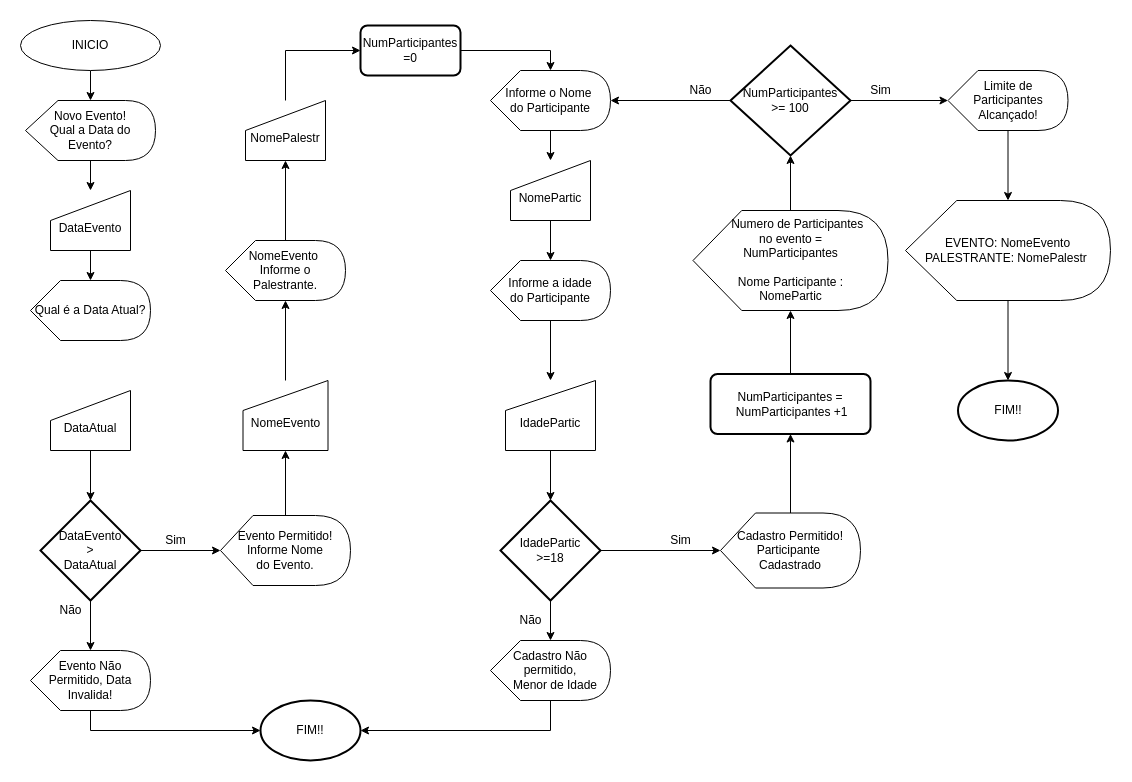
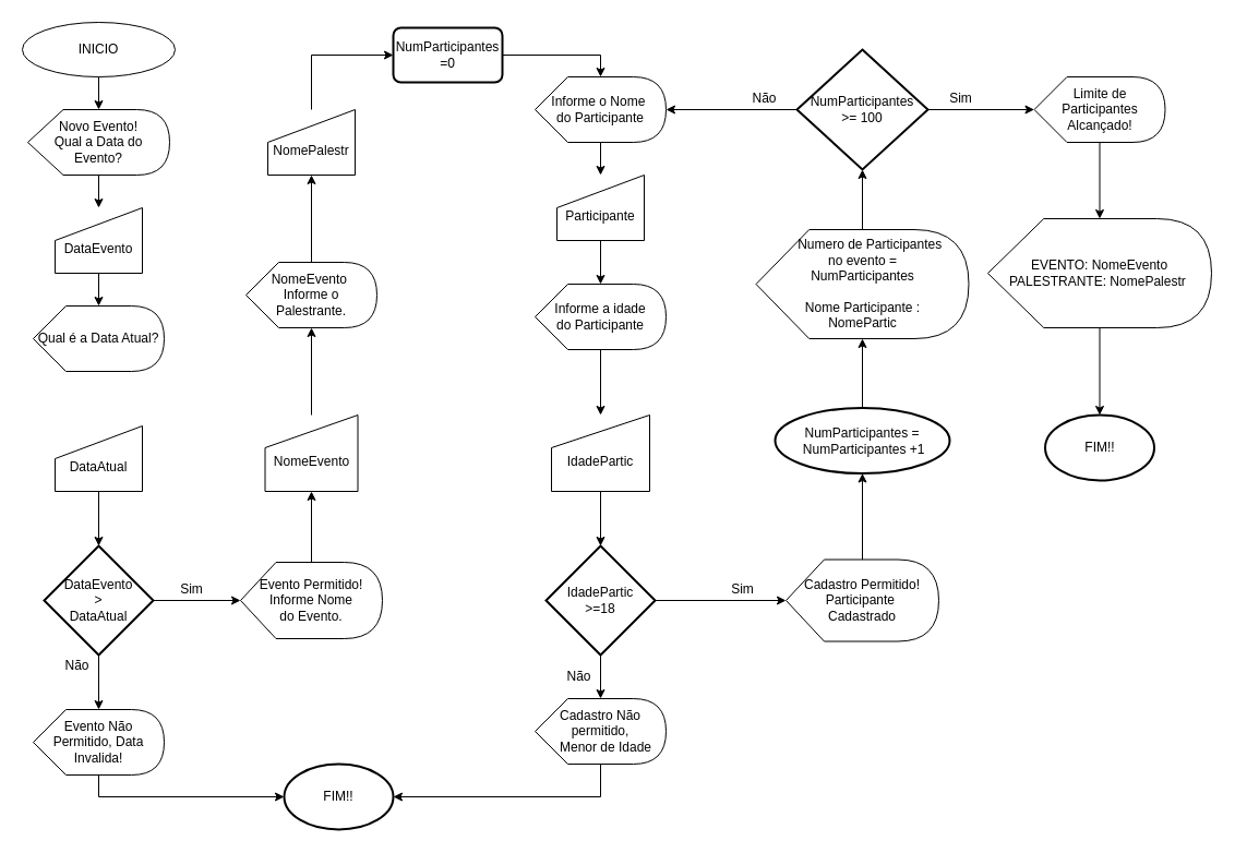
  <mxCell id="0" />
  <mxCell id="1" parent="0" />
  <mxCell id="2" value="" style="edgeStyle=orthogonalEdgeStyle;rounded=0;orthogonalLoop=1;jettySize=auto;html=1;" edge="1" parent="1" source="3" target="5"><mxGeometry relative="1" as="geometry" /></mxCell>
  <mxCell id="3" value="INICIO" style="ellipse;whiteSpace=wrap;html=1;" parent="1" vertex="1"><mxGeometry x="20" y="20" width="140" height="50" as="geometry" /></mxCell>
  <mxCell id="4" value="" style="edgeStyle=orthogonalEdgeStyle;rounded=0;orthogonalLoop=1;jettySize=auto;html=1;" edge="1" parent="1" source="5" target="7"><mxGeometry relative="1" as="geometry" /></mxCell>
  <mxCell id="5" value="Novo Evento!&lt;br&gt;Qual a Data do Evento?" style="shape=display;whiteSpace=wrap;html=1;size=0.25;" vertex="1" parent="1"><mxGeometry x="25" y="100" width="130" height="60" as="geometry" /></mxCell>
  <mxCell id="6" value="" style="edgeStyle=orthogonalEdgeStyle;rounded=0;orthogonalLoop=1;jettySize=auto;html=1;" edge="1" parent="1" source="7" target="8"><mxGeometry relative="1" as="geometry" /></mxCell>
  <mxCell id="7" value="&lt;br&gt;DataEvento" style="shape=manualInput;whiteSpace=wrap;html=1;" vertex="1" parent="1"><mxGeometry x="50" y="190" width="80" height="60" as="geometry" /></mxCell>
  <mxCell id="8" value="Qual é a Data Atual?" style="shape=display;whiteSpace=wrap;html=1;" vertex="1" parent="1"><mxGeometry x="30" y="280" width="120" height="60" as="geometry" /></mxCell>
  <mxCell id="9" value="Sim" style="text;html=1;align=center;verticalAlign=middle;resizable=0;points=[];autosize=1;strokeColor=none;" vertex="1" parent="1"><mxGeometry x="155" y="530" width="40" height="20" as="geometry" /></mxCell>
  <mxCell id="10" value="Não" style="text;html=1;align=center;verticalAlign=middle;resizable=0;points=[];autosize=1;strokeColor=none;" vertex="1" parent="1"><mxGeometry x="50" y="600" width="40" height="20" as="geometry" /></mxCell>
  <mxCell id="11" value="" style="edgeStyle=orthogonalEdgeStyle;rounded=0;orthogonalLoop=1;jettySize=auto;html=1;" edge="1" parent="1" source="12" target="15"><mxGeometry relative="1" as="geometry" /></mxCell>
  <mxCell id="12" value="&lt;br&gt;DataAtual" style="shape=manualInput;whiteSpace=wrap;html=1;" vertex="1" parent="1"><mxGeometry x="50" y="390" width="80" height="60" as="geometry" /></mxCell>
  <mxCell id="13" value="" style="edgeStyle=orthogonalEdgeStyle;rounded=0;orthogonalLoop=1;jettySize=auto;html=1;" edge="1" parent="1" source="15" target="17"><mxGeometry relative="1" as="geometry" /></mxCell>
  <mxCell id="14" value="" style="edgeStyle=orthogonalEdgeStyle;rounded=0;orthogonalLoop=1;jettySize=auto;html=1;" edge="1" parent="1" source="15" target="19"><mxGeometry relative="1" as="geometry" /></mxCell>
  <mxCell id="15" value="DataEvento &lt;br&gt;&amp;gt;&lt;br&gt;DataAtual" style="strokeWidth=2;html=1;shape=mxgraph.flowchart.decision;whiteSpace=wrap;" vertex="1" parent="1"><mxGeometry x="40" y="500" width="100" height="100" as="geometry" /></mxCell>
  <mxCell id="16" style="edgeStyle=orthogonalEdgeStyle;rounded=0;orthogonalLoop=1;jettySize=auto;html=1;exitX=0;exitY=0;exitDx=60;exitDy=60;exitPerimeter=0;entryX=0;entryY=0.5;entryDx=0;entryDy=0;entryPerimeter=0;" edge="1" parent="1" source="17" target="20"><mxGeometry relative="1" as="geometry" /></mxCell>
  <mxCell id="17" value="Evento Não Permitido, Data Invalida!" style="shape=display;whiteSpace=wrap;html=1;" vertex="1" parent="1"><mxGeometry x="30" y="650" width="120" height="60" as="geometry" /></mxCell>
  <mxCell id="18" value="" style="edgeStyle=orthogonalEdgeStyle;rounded=0;orthogonalLoop=1;jettySize=auto;html=1;" edge="1" parent="1" source="19" target="22"><mxGeometry relative="1" as="geometry" /></mxCell>
  <mxCell id="19" value="Evento Permitido!&lt;br&gt;Informe Nome &lt;br&gt;do Evento." style="shape=display;whiteSpace=wrap;html=1;" vertex="1" parent="1"><mxGeometry x="220" y="515" width="130" height="70" as="geometry" /></mxCell>
  <mxCell id="20" value="FIM!!" style="strokeWidth=2;html=1;shape=mxgraph.flowchart.start_1;whiteSpace=wrap;" vertex="1" parent="1"><mxGeometry x="260" y="700" width="100" height="60" as="geometry" /></mxCell>
  <mxCell id="21" value="" style="edgeStyle=orthogonalEdgeStyle;rounded=0;orthogonalLoop=1;jettySize=auto;html=1;" edge="1" parent="1" source="22" target="24"><mxGeometry relative="1" as="geometry" /></mxCell>
  <mxCell id="22" value="&lt;br&gt;NomeEvento" style="shape=manualInput;whiteSpace=wrap;html=1;" vertex="1" parent="1"><mxGeometry x="242.5" y="380" width="85" height="70" as="geometry" /></mxCell>
  <mxCell id="23" value="" style="edgeStyle=orthogonalEdgeStyle;rounded=0;orthogonalLoop=1;jettySize=auto;html=1;" edge="1" parent="1" source="24" target="26"><mxGeometry relative="1" as="geometry" /></mxCell>
  <mxCell id="24" value="NomeEvento&amp;nbsp;&lt;br&gt;Informe o &lt;br&gt;Palestrante." style="shape=display;whiteSpace=wrap;html=1;" vertex="1" parent="1"><mxGeometry x="225" y="240" width="120" height="60" as="geometry" /></mxCell>
  <mxCell id="25" value="" style="edgeStyle=orthogonalEdgeStyle;rounded=0;orthogonalLoop=1;jettySize=auto;html=1;entryX=0;entryY=0.5;entryDx=0;entryDy=0;" edge="1" parent="1" source="26" target="28"><mxGeometry relative="1" as="geometry"><Array as="points"><mxPoint x="285" y="50" /></Array></mxGeometry></mxCell>
  <mxCell id="26" value="&lt;br&gt;NomePalestr" style="shape=manualInput;whiteSpace=wrap;html=1;" vertex="1" parent="1"><mxGeometry x="245" y="100" width="80" height="60" as="geometry" /></mxCell>
  <mxCell id="27" value="" style="edgeStyle=orthogonalEdgeStyle;rounded=0;orthogonalLoop=1;jettySize=auto;html=1;" edge="1" parent="1" source="28" target="30"><mxGeometry relative="1" as="geometry"><Array as="points"><mxPoint x="550" y="50" /></Array></mxGeometry></mxCell>
  <mxCell id="28" value="NumParticipantes&lt;br&gt;=0" style="rounded=1;whiteSpace=wrap;html=1;absoluteArcSize=1;arcSize=14;strokeWidth=2;" vertex="1" parent="1"><mxGeometry x="360" y="25" width="100" height="50" as="geometry" /></mxCell>
  <mxCell id="29" value="" style="edgeStyle=orthogonalEdgeStyle;rounded=0;orthogonalLoop=1;jettySize=auto;html=1;" edge="1" parent="1" source="30" target="32"><mxGeometry relative="1" as="geometry" /></mxCell>
  <mxCell id="30" value="Informe o Nome&amp;nbsp;&lt;br&gt;do Participante" style="shape=display;whiteSpace=wrap;html=1;" vertex="1" parent="1"><mxGeometry x="490" y="70" width="120" height="60" as="geometry" /></mxCell>
  <mxCell id="31" value="" style="edgeStyle=orthogonalEdgeStyle;rounded=0;orthogonalLoop=1;jettySize=auto;html=1;" edge="1" parent="1" source="32" target="34"><mxGeometry relative="1" as="geometry" /></mxCell>
- <mxCell id="32" value="&lt;br&gt;NomePartic" style="shape=manualInput;whiteSpace=wrap;html=1;" vertex="1" parent="1"><mxGeometry x="510" y="160" width="80" height="60" as="geometry" /></mxCell>
+ <mxCell id="32" value="&lt;br&gt;Participante" style="shape=manualInput;whiteSpace=wrap;html=1;" vertex="1" parent="1"><mxGeometry x="510" y="160" width="80" height="60" as="geometry" /></mxCell>
  <mxCell id="33" value="" style="edgeStyle=orthogonalEdgeStyle;rounded=0;orthogonalLoop=1;jettySize=auto;html=1;" edge="1" parent="1" source="34" target="36"><mxGeometry relative="1" as="geometry" /></mxCell>
  <mxCell id="34" value="Informe a idade&lt;br&gt;do Participante" style="shape=display;whiteSpace=wrap;html=1;" vertex="1" parent="1"><mxGeometry x="490" y="260" width="120" height="60" as="geometry" /></mxCell>
  <mxCell id="35" value="" style="edgeStyle=orthogonalEdgeStyle;rounded=0;orthogonalLoop=1;jettySize=auto;html=1;" edge="1" parent="1" source="36" target="39"><mxGeometry relative="1" as="geometry" /></mxCell>
  <mxCell id="36" value="&lt;br&gt;IdadePartic" style="shape=manualInput;whiteSpace=wrap;html=1;" vertex="1" parent="1"><mxGeometry x="505" y="380" width="90" height="70" as="geometry" /></mxCell>
  <mxCell id="37" value="" style="edgeStyle=orthogonalEdgeStyle;rounded=0;orthogonalLoop=1;jettySize=auto;html=1;" edge="1" parent="1" source="39" target="40"><mxGeometry relative="1" as="geometry" /></mxCell>
  <mxCell id="38" value="" style="edgeStyle=orthogonalEdgeStyle;rounded=0;orthogonalLoop=1;jettySize=auto;html=1;" edge="1" parent="1" source="39" target="44"><mxGeometry relative="1" as="geometry" /></mxCell>
  <mxCell id="39" value="IdadePartic &lt;br&gt;&amp;gt;=18" style="strokeWidth=2;html=1;shape=mxgraph.flowchart.decision;whiteSpace=wrap;" vertex="1" parent="1"><mxGeometry x="500" y="500" width="100" height="100" as="geometry" /></mxCell>
  <mxCell id="40" value="Cadastro Não permitido,&lt;br&gt;&amp;nbsp; &amp;nbsp;Menor de Idade" style="shape=display;whiteSpace=wrap;html=1;" vertex="1" parent="1"><mxGeometry x="490" y="640" width="120" height="60" as="geometry" /></mxCell>
  <mxCell id="41" value="Não" style="text;html=1;align=center;verticalAlign=middle;resizable=0;points=[];autosize=1;strokeColor=none;" vertex="1" parent="1"><mxGeometry x="510" y="610" width="40" height="20" as="geometry" /></mxCell>
  <mxCell id="42" value="" style="edgeStyle=orthogonalEdgeStyle;rounded=0;orthogonalLoop=1;jettySize=auto;html=1;entryX=1;entryY=0.5;entryDx=0;entryDy=0;entryPerimeter=0;exitX=0;exitY=0;exitDx=60;exitDy=60;exitPerimeter=0;" edge="1" parent="1" source="40" target="20"><mxGeometry relative="1" as="geometry"><mxPoint x="410" y="620" as="sourcePoint" /><mxPoint x="466" y="730" as="targetPoint" /><Array as="points"><mxPoint x="550" y="730" /></Array></mxGeometry></mxCell>
  <mxCell id="43" value="" style="edgeStyle=orthogonalEdgeStyle;rounded=0;orthogonalLoop=1;jettySize=auto;html=1;" edge="1" parent="1" source="44" target="47"><mxGeometry relative="1" as="geometry" /></mxCell>
  <mxCell id="44" value="Cadastro Permitido!&lt;br&gt;Participante&amp;nbsp;&lt;br&gt;Cadastrado" style="shape=display;whiteSpace=wrap;html=1;" vertex="1" parent="1"><mxGeometry x="720" y="512.5" width="140" height="75" as="geometry" /></mxCell>
  <mxCell id="45" value="Sim" style="text;html=1;align=center;verticalAlign=middle;resizable=0;points=[];autosize=1;strokeColor=none;" vertex="1" parent="1"><mxGeometry x="660" y="530" width="40" height="20" as="geometry" /></mxCell>
  <mxCell id="46" value="" style="edgeStyle=orthogonalEdgeStyle;rounded=0;orthogonalLoop=1;jettySize=auto;html=1;" edge="1" parent="1" source="47" target="52"><mxGeometry relative="1" as="geometry" /></mxCell>
- <mxCell id="47" value="NumParticipantes =&lt;br&gt;&amp;nbsp;NumParticipantes +1" style="rounded=1;whiteSpace=wrap;html=1;absoluteArcSize=1;arcSize=14;strokeWidth=2;" vertex="1" parent="1"><mxGeometry x="710" y="373.5" width="160" height="60" as="geometry" /></mxCell>
+ <mxCell id="47" value="NumParticipantes =&lt;br&gt;&amp;nbsp;NumParticipantes +1" style="ellipse;whiteSpace=wrap;html=1;absoluteArcSize=1;arcSize=14;strokeWidth=2;" vertex="1" parent="1"><mxGeometry x="710" y="373.5" width="160" height="60" as="geometry" /></mxCell>
  <mxCell id="48" style="edgeStyle=orthogonalEdgeStyle;rounded=0;orthogonalLoop=1;jettySize=auto;html=1;exitX=1;exitY=0.5;exitDx=0;exitDy=0;exitPerimeter=0;entryX=0;entryY=0.5;entryDx=0;entryDy=0;entryPerimeter=0;" edge="1" parent="1" source="50" target="54"><mxGeometry relative="1" as="geometry" /></mxCell>
  <mxCell id="49" style="edgeStyle=orthogonalEdgeStyle;rounded=0;orthogonalLoop=1;jettySize=auto;html=1;exitX=0;exitY=0.5;exitDx=0;exitDy=0;exitPerimeter=0;entryX=1;entryY=0.5;entryDx=0;entryDy=0;entryPerimeter=0;" edge="1" parent="1" source="50" target="30"><mxGeometry relative="1" as="geometry" /></mxCell>
  <mxCell id="50" value="NumParticipantes&lt;br&gt;&amp;gt;= 100" style="strokeWidth=2;html=1;shape=mxgraph.flowchart.decision;whiteSpace=wrap;" vertex="1" parent="1"><mxGeometry x="730" y="45" width="120" height="110" as="geometry" /></mxCell>
  <mxCell id="51" value="" style="edgeStyle=orthogonalEdgeStyle;rounded=0;orthogonalLoop=1;jettySize=auto;html=1;" edge="1" parent="1" source="52" target="50"><mxGeometry relative="1" as="geometry" /></mxCell>
  <mxCell id="52" value="&amp;nbsp; &amp;nbsp; Numero de Participantes &lt;br&gt;no evento =&lt;br&gt;NumParticipantes&lt;br&gt;&lt;br&gt;Nome Participante :&lt;br&gt;NomePartic" style="shape=display;whiteSpace=wrap;html=1;" vertex="1" parent="1"><mxGeometry x="692.5" y="210" width="195" height="100" as="geometry" /></mxCell>
  <mxCell id="53" value="" style="edgeStyle=orthogonalEdgeStyle;rounded=0;orthogonalLoop=1;jettySize=auto;html=1;" edge="1" parent="1" source="54" target="59"><mxGeometry relative="1" as="geometry" /></mxCell>
  <mxCell id="54" value="Limite de Participantes Alcançado!" style="shape=display;whiteSpace=wrap;html=1;" vertex="1" parent="1"><mxGeometry x="947.5" y="70" width="120" height="60" as="geometry" /></mxCell>
  <mxCell id="55" value="Sim" style="text;html=1;align=center;verticalAlign=middle;resizable=0;points=[];autosize=1;strokeColor=none;" vertex="1" parent="1"><mxGeometry x="860" y="80" width="40" height="20" as="geometry" /></mxCell>
  <mxCell id="56" value="FIM!!" style="strokeWidth=2;html=1;shape=mxgraph.flowchart.start_1;whiteSpace=wrap;" vertex="1" parent="1"><mxGeometry x="957.5" y="380" width="100" height="60" as="geometry" /></mxCell>
  <mxCell id="57" value="Não" style="text;html=1;align=center;verticalAlign=middle;resizable=0;points=[];autosize=1;strokeColor=none;" vertex="1" parent="1"><mxGeometry x="680" y="80" width="40" height="20" as="geometry" /></mxCell>
  <mxCell id="58" value="" style="edgeStyle=orthogonalEdgeStyle;rounded=0;orthogonalLoop=1;jettySize=auto;html=1;" edge="1" parent="1" source="59" target="56"><mxGeometry relative="1" as="geometry" /></mxCell>
  <mxCell id="59" value="EVENTO: NomeEvento&lt;br&gt;PALESTRANTE: NomePalestr&amp;nbsp;&lt;br&gt;" style="shape=display;whiteSpace=wrap;html=1;" vertex="1" parent="1"><mxGeometry x="905" y="200" width="205" height="100" as="geometry" /></mxCell>
